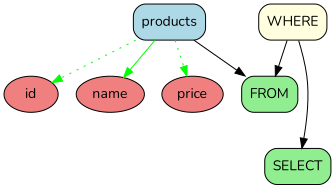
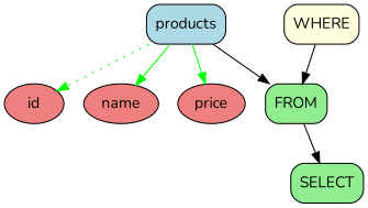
  digraph {
    fontname=Nunito
    rankdir=TB
    node [fillcolor=lightcoral fontname=Nunito shape=box style="filled,rounded"]
    edge [color=green fontname=Nunito]
    n1 [fillcolor=lightblue label=products]
    n2 [label=id shape=ellipse]
    n3 [label=name shape=ellipse]
    n4 [label=price shape=ellipse]
    n5 [fillcolor=lightgreen label=FROM]
    n6 [fillcolor=lightyellow label=WHERE]
    n7 [fillcolor=lightgreen label=SELECT]
    n1 -> n2 [style=dotted]
    n1 -> n3 [style=solid]
-   n1 -> n4 [style=dotted]
+   n1 -> n4 [style=solid]
    n1 -> n5 [color=black]
    n6 -> n5 [color=black]
-   n6 -> n7 [color=black]
+   n5 -> n7 [color=black]
  }
